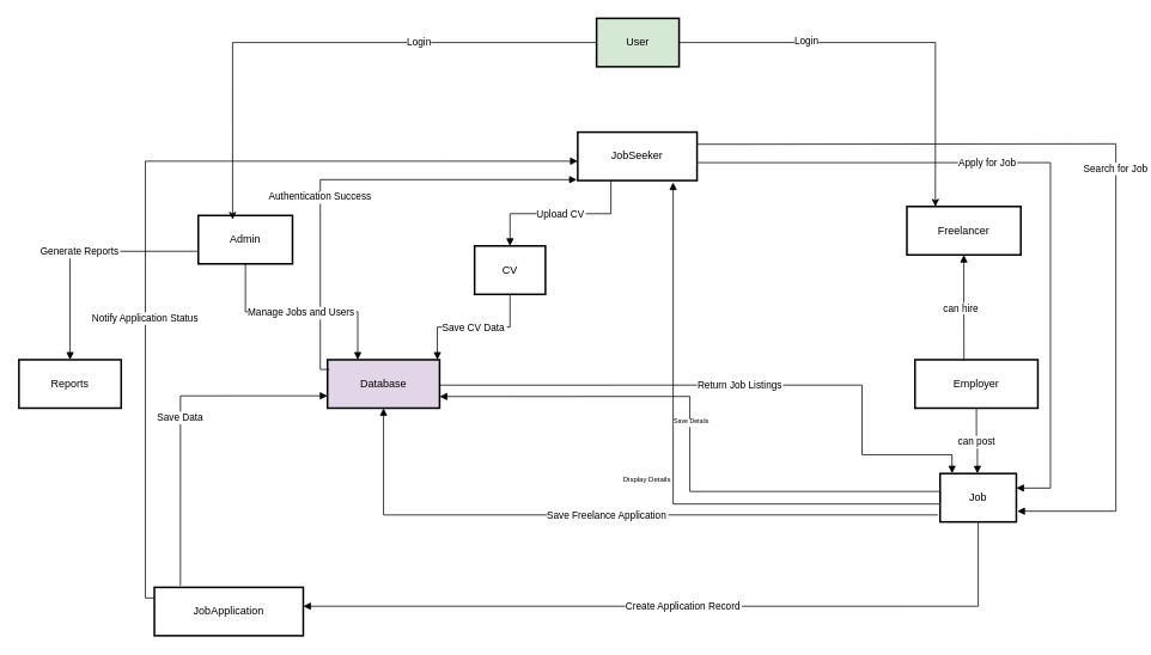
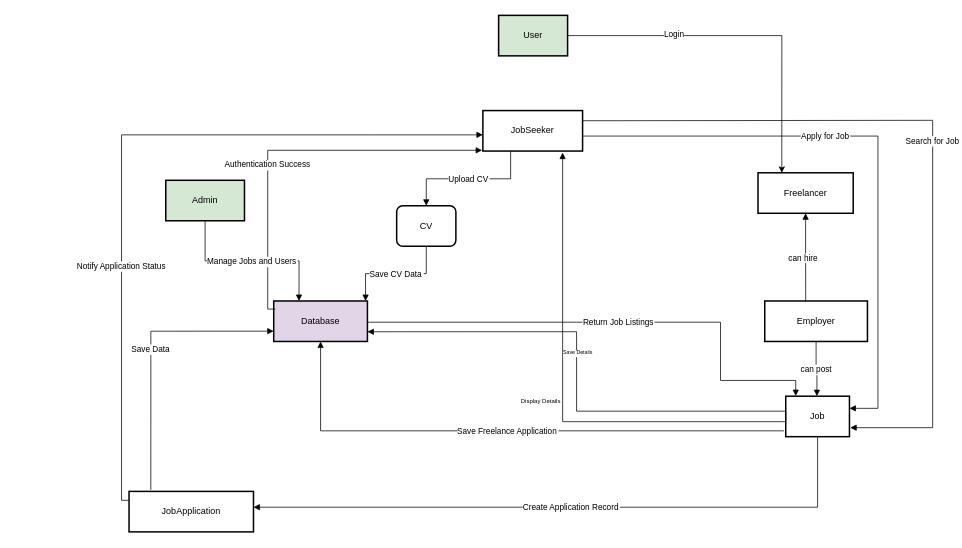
  <mxCell id="0" />
  <mxCell id="1" parent="0" />
  <mxCell id="2" style="edgeStyle=orthogonalEdgeStyle;rounded=0;orthogonalLoop=1;jettySize=auto;html=1;entryX=0.25;entryY=0;entryDx=0;entryDy=0;" edge="1" parent="1" source="4" target="12"><mxGeometry relative="1" as="geometry" /></mxCell>
  <mxCell id="3" value="Login" style="edgeLabel;html=1;align=center;verticalAlign=middle;resizable=0;points=[];" vertex="1" connectable="0" parent="2"><mxGeometry x="-0.397" y="3" relative="1" as="geometry"><mxPoint as="offset" /></mxGeometry></mxCell>
  <mxCell id="4" value="User" style="whiteSpace=wrap;strokeWidth=2;fillColor=#d5e8d4;" vertex="1" parent="1"><mxGeometry x="664" y="20" width="92" height="54" as="geometry" /></mxCell>
  <mxCell id="5" value="JobSeeker" style="whiteSpace=wrap;strokeWidth=2;" vertex="1" parent="1"><mxGeometry x="643" y="147" width="133" height="54" as="geometry" /></mxCell>
  <mxCell id="6" value="Database" style="whiteSpace=wrap;strokeWidth=2;fillColor=#e1d5e7;" vertex="1" parent="1"><mxGeometry x="364" y="401" width="125" height="54" as="geometry" /></mxCell>
  <mxCell id="7" value="Job" style="whiteSpace=wrap;strokeWidth=2;" vertex="1" parent="1"><mxGeometry x="1047" y="528" width="85" height="54" as="geometry" /></mxCell>
- <mxCell id="8" value="CV" style="whiteSpace=wrap;strokeWidth=2;" vertex="1" parent="1"><mxGeometry x="528" y="274" width="79" height="54" as="geometry" /></mxCell>
+ <mxCell id="8" value="CV" style="whiteSpace=wrap;strokeWidth=2;rounded=1;" vertex="1" parent="1"><mxGeometry x="528" y="274" width="79" height="54" as="geometry" /></mxCell>
  <mxCell id="9" value="JobApplication" style="whiteSpace=wrap;strokeWidth=2;" vertex="1" parent="1"><mxGeometry x="171" y="655" width="166" height="54" as="geometry" /></mxCell>
- <mxCell id="10" value="Admin" style="whiteSpace=wrap;strokeWidth=2;" vertex="1" parent="1"><mxGeometry x="220" y="240" width="105" height="54" as="geometry" /></mxCell>
- <mxCell id="11" value="Reports" style="whiteSpace=wrap;strokeWidth=2;" vertex="1" parent="1"><mxGeometry x="20" y="401" width="114" height="54" as="geometry" /></mxCell>
+ <mxCell id="10" value="Admin" style="whiteSpace=wrap;strokeWidth=2;fillColor=#d5e8d4;" vertex="1" parent="1"><mxGeometry x="220" y="240" width="105" height="54" as="geometry" /></mxCell>
  <mxCell id="12" value="Freelancer" style="whiteSpace=wrap;strokeWidth=2;" vertex="1" parent="1"><mxGeometry x="1010" y="230" width="127" height="54" as="geometry" /></mxCell>
  <mxCell id="13" value="Employer" style="whiteSpace=wrap;strokeWidth=2;" vertex="1" parent="1"><mxGeometry x="1019" y="401" width="137" height="54" as="geometry" /></mxCell>
  <mxCell id="14" value="Authentication Success" style="startArrow=none;endArrow=block;exitX=0;exitY=0.2;rounded=0;edgeStyle=orthogonalEdgeStyle;" edge="1" parent="1"><mxGeometry x="-0.199" relative="1" as="geometry"><Array as="points"><mxPoint x="356" y="412" /><mxPoint x="356" y="200" /></Array><mxPoint x="366" y="411.8" as="sourcePoint" /><mxPoint x="642" y="200" as="targetPoint" /><mxPoint as="offset" /></mxGeometry></mxCell>
  <mxCell id="15" value="Search for Job" style="startArrow=none;endArrow=block;rounded=0;edgeStyle=orthogonalEdgeStyle;exitX=1;exitY=0.25;exitDx=0;exitDy=0;" edge="1" parent="1" source="5"><mxGeometry relative="1" as="geometry"><Array as="points"><mxPoint x="830" y="160" /><mxPoint x="1243" y="160" /><mxPoint x="1243" y="570" /></Array><mxPoint x="830" y="140" as="sourcePoint" /><mxPoint x="1133" y="570" as="targetPoint" /></mxGeometry></mxCell>
  <mxCell id="16" value="Return Job Listings" style="startArrow=none;endArrow=block;exitX=1;exitY=0.58;rounded=0;edgeStyle=orthogonalEdgeStyle;entryX=0.157;entryY=0.053;entryDx=0;entryDy=0;entryPerimeter=0;" edge="1" parent="1"><mxGeometry relative="1" as="geometry"><Array as="points"><mxPoint x="960" y="429" /><mxPoint x="960" y="507" /><mxPoint x="1060" y="507" /></Array><mxPoint x="489" y="429.32" as="sourcePoint" /><mxPoint x="1060.345" y="527.862" as="targetPoint" /></mxGeometry></mxCell>
  <mxCell id="17" value="" style="startArrow=none;endArrow=block;exitX=0;exitY=0.33;entryX=0.8;entryY=1;rounded=0;edgeStyle=orthogonalEdgeStyle;" edge="1" parent="1"><mxGeometry relative="1" as="geometry"><Array as="points"><mxPoint x="1046.97" y="562" /><mxPoint x="748.97" y="562" /></Array><mxPoint x="1046.97" y="547.82" as="sourcePoint" /><mxPoint x="749.37" y="203" as="targetPoint" /></mxGeometry></mxCell>
  <mxCell id="18" value="Upload CV" style="startArrow=none;endArrow=block;entryX=0.5;entryY=0;rounded=0;edgeStyle=orthogonalEdgeStyle;" edge="1" parent="1" target="8"><mxGeometry relative="1" as="geometry"><Array as="points"><mxPoint x="680" y="201" /><mxPoint x="680" y="238" /><mxPoint x="567" y="238" /></Array><mxPoint x="680" y="201" as="sourcePoint" /></mxGeometry></mxCell>
  <mxCell id="19" value="Save CV Data" style="startArrow=none;endArrow=block;exitX=0.5;exitY=1;entryX=0.98;entryY=0;rounded=0;edgeStyle=orthogonalEdgeStyle;" edge="1" parent="1" source="8" target="6"><mxGeometry relative="1" as="geometry" /></mxCell>
  <mxCell id="20" value="Apply for Job" style="startArrow=none;endArrow=block;exitX=1;exitY=0.63;entryX=1;entryY=0.3;rounded=0;edgeStyle=orthogonalEdgeStyle;" edge="1" parent="1" source="5" target="7"><mxGeometry x="-0.185" relative="1" as="geometry"><Array as="points"><mxPoint x="1170" y="181" /><mxPoint x="1170" y="544" /></Array><mxPoint as="offset" /></mxGeometry></mxCell>
  <mxCell id="21" value="Create Application Record" style="startArrow=none;endArrow=block;exitX=0.5;exitY=1.01;entryX=1;entryY=0.39;rounded=0;edgeStyle=orthogonalEdgeStyle;" edge="1" parent="1" source="7" target="9"><mxGeometry relative="1" as="geometry" /></mxCell>
  <mxCell id="22" value="Save Data" style="startArrow=none;endArrow=block;entryX=0;entryY=0.69;rounded=0;edgeStyle=orthogonalEdgeStyle;exitX=0.175;exitY=-0.093;exitDx=0;exitDy=0;exitPerimeter=0;" edge="1" parent="1"><mxGeometry relative="1" as="geometry"><Array as="points"><mxPoint x="200" y="441" /></Array><mxPoint x="200.05" y="652.978" as="sourcePoint" /><mxPoint x="364" y="441.26" as="targetPoint" /></mxGeometry></mxCell>
  <mxCell id="23" value="Notify Application Status" style="startArrow=none;endArrow=block;exitX=0;exitY=0.22;entryX=0;entryY=0.6;rounded=0;edgeStyle=orthogonalEdgeStyle;" edge="1" parent="1" source="9" target="5"><mxGeometry x="-0.342" relative="1" as="geometry"><mxPoint y="-1" as="offset" /></mxGeometry></mxCell>
  <mxCell id="24" value="Manage Jobs and Users" style="startArrow=none;endArrow=block;exitX=0.5;exitY=1;entryX=0.27;entryY=0;rounded=0;edgeStyle=orthogonalEdgeStyle;" edge="1" parent="1" source="10" target="6"><mxGeometry relative="1" as="geometry" /></mxCell>
- <mxCell id="25" value="Generate Reports" style="startArrow=none;endArrow=block;exitX=0;exitY=0.74;entryX=0.5;entryY=0;rounded=0;edgeStyle=orthogonalEdgeStyle;" edge="1" parent="1" source="10" target="11"><mxGeometry relative="1" as="geometry" /></mxCell>
  <mxCell id="26" value="Save Details" style="startArrow=none;endArrow=block;exitX=0;exitY=0.37;entryX=1;entryY=0.76;rounded=0;edgeStyle=orthogonalEdgeStyle;fontSize=7;" edge="1" parent="1" source="7" target="6"><mxGeometry x="0.075" y="-2" relative="1" as="geometry"><mxPoint as="offset" /></mxGeometry></mxCell>
  <mxCell id="27" value="can post" style="startArrow=none;endArrow=block;exitX=0.5;exitY=1;entryX=0.49;entryY=0.01;rounded=0;edgeStyle=orthogonalEdgeStyle;" edge="1" parent="1" source="13" target="7"><mxGeometry relative="1" as="geometry" /></mxCell>
  <mxCell id="28" value="Save Freelance Application" style="startArrow=none;endArrow=block;entryX=0.5;entryY=1;rounded=0;edgeStyle=orthogonalEdgeStyle;entryDx=0;entryDy=0;exitX=-0.029;exitY=0.856;exitDx=0;exitDy=0;exitPerimeter=0;" edge="1" parent="1" source="7" target="6"><mxGeometry relative="1" as="geometry"><mxPoint x="1060" y="590" as="sourcePoint" /></mxGeometry></mxCell>
  <mxCell id="29" style="edgeStyle=orthogonalEdgeStyle;rounded=0;orthogonalLoop=1;jettySize=auto;html=1;entryX=0.399;entryY=0.012;entryDx=0;entryDy=0;entryPerimeter=0;endArrow=none;endFill=0;startArrow=block;startFill=1;" edge="1" parent="1" source="12" target="13"><mxGeometry relative="1" as="geometry" /></mxCell>
  <mxCell id="30" value="can hire" style="edgeLabel;html=1;align=center;verticalAlign=middle;resizable=0;points=[];" vertex="1" connectable="0" parent="29"><mxGeometry x="0.02" y="-4" relative="1" as="geometry"><mxPoint as="offset" /></mxGeometry></mxCell>
  <mxCell id="31" value="&lt;font style=&quot;font-size: 8px;&quot;&gt;Display Details&lt;/font&gt;" style="text;html=1;align=center;verticalAlign=middle;resizable=0;points=[];autosize=1;strokeColor=none;fillColor=none;" vertex="1" parent="1"><mxGeometry x="680" y="518" width="80" height="30" as="geometry" /></mxCell>
- <mxCell id="32" style="edgeStyle=orthogonalEdgeStyle;rounded=0;orthogonalLoop=1;jettySize=auto;html=1;entryX=0.364;entryY=0.084;entryDx=0;entryDy=0;entryPerimeter=0;" edge="1" parent="1" source="4" target="10"><mxGeometry relative="1" as="geometry" /></mxCell>
- <mxCell id="33" value="Login" style="edgeLabel;html=1;align=center;verticalAlign=middle;resizable=0;points=[];" vertex="1" connectable="0" parent="32"><mxGeometry x="-0.341" y="-1" relative="1" as="geometry"><mxPoint as="offset" /></mxGeometry></mxCell>
